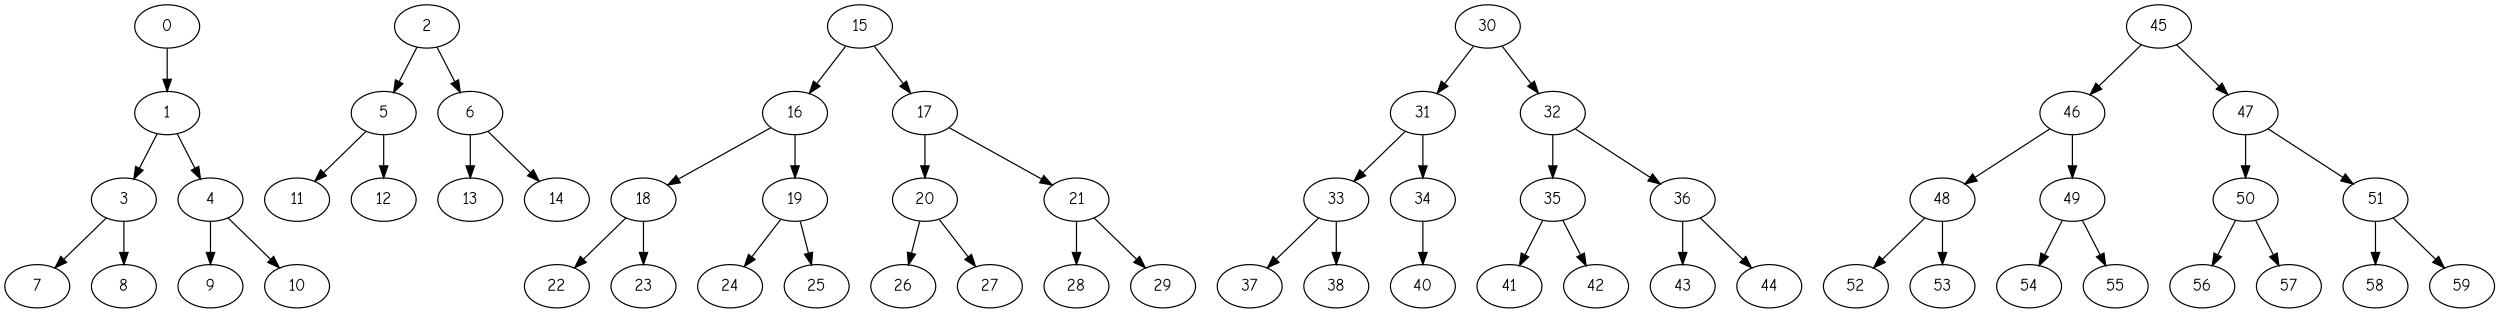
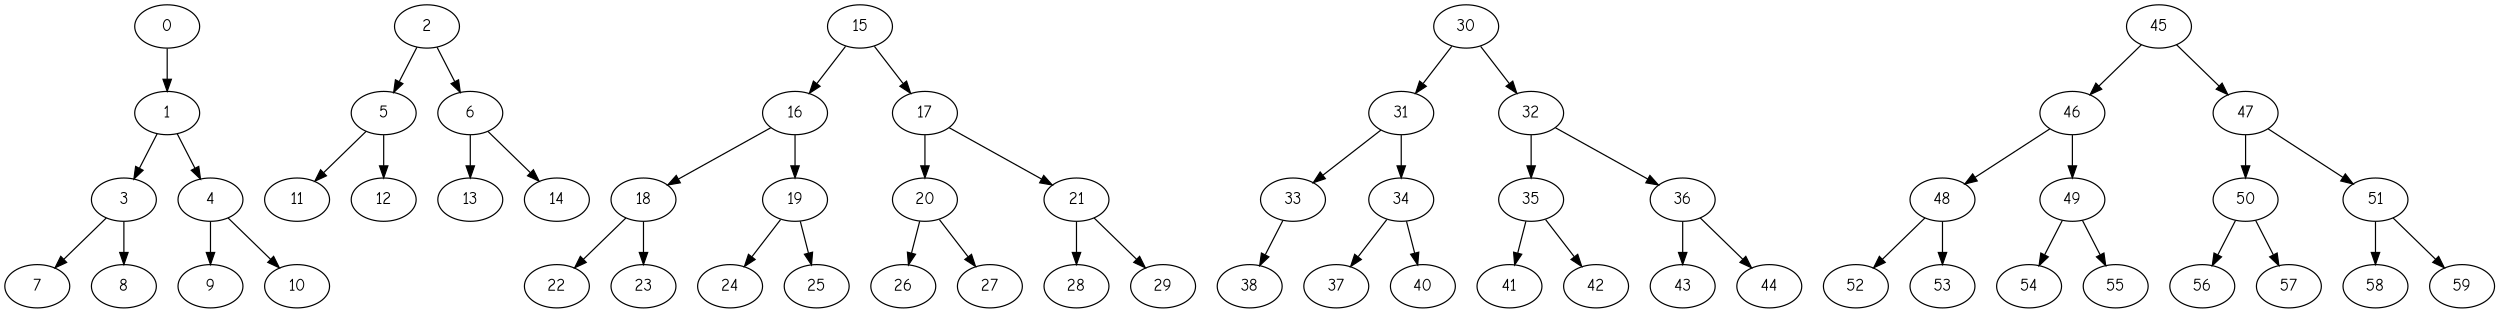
  strict digraph {
    fontname="Comic Neue"
    node [fontname="Comic Neue"]
    edge [fontname="Comic Neue"]
    0
    1
    3
    4
    2
    5
    6
    7
    8
    9
    10
    11
    12
    13
    14
    15
    16
    17
    18
    19
    20
    21
    22
    23
    24
    25
    26
    27
    28
    29
    30
    31
    32
    33
    34
    35
    36
    37
    38
    40
    41
    42
    43
    44
    45
    46
    47
    48
    49
    50
    51
    52
    53
    54
    55
    56
    57
    58
    59
    0 -> 1
    1 -> 3
    1 -> 4
    3 -> 7
    3 -> 8
    4 -> 9
    4 -> 10
    2 -> 5
    2 -> 6
    5 -> 11
    5 -> 12
    6 -> 13
    6 -> 14
    15 -> 16
    15 -> 17
    16 -> 18
    16 -> 19
    17 -> 20
    17 -> 21
    18 -> 22
    18 -> 23
    19 -> 24
    19 -> 25
    20 -> 26
    20 -> 27
    21 -> 28
    21 -> 29
    30 -> 31
    30 -> 32
    31 -> 33
    31 -> 34
    32 -> 35
    32 -> 36
-   33 -> 37
+   34 -> 37
    33 -> 38
    34 -> 40
    35 -> 41
    35 -> 42
    36 -> 43
    36 -> 44
    45 -> 46
    45 -> 47
    46 -> 48
    46 -> 49
    47 -> 50
    47 -> 51
    48 -> 52
    48 -> 53
    49 -> 54
    49 -> 55
    50 -> 56
    50 -> 57
    51 -> 58
    51 -> 59
  }
